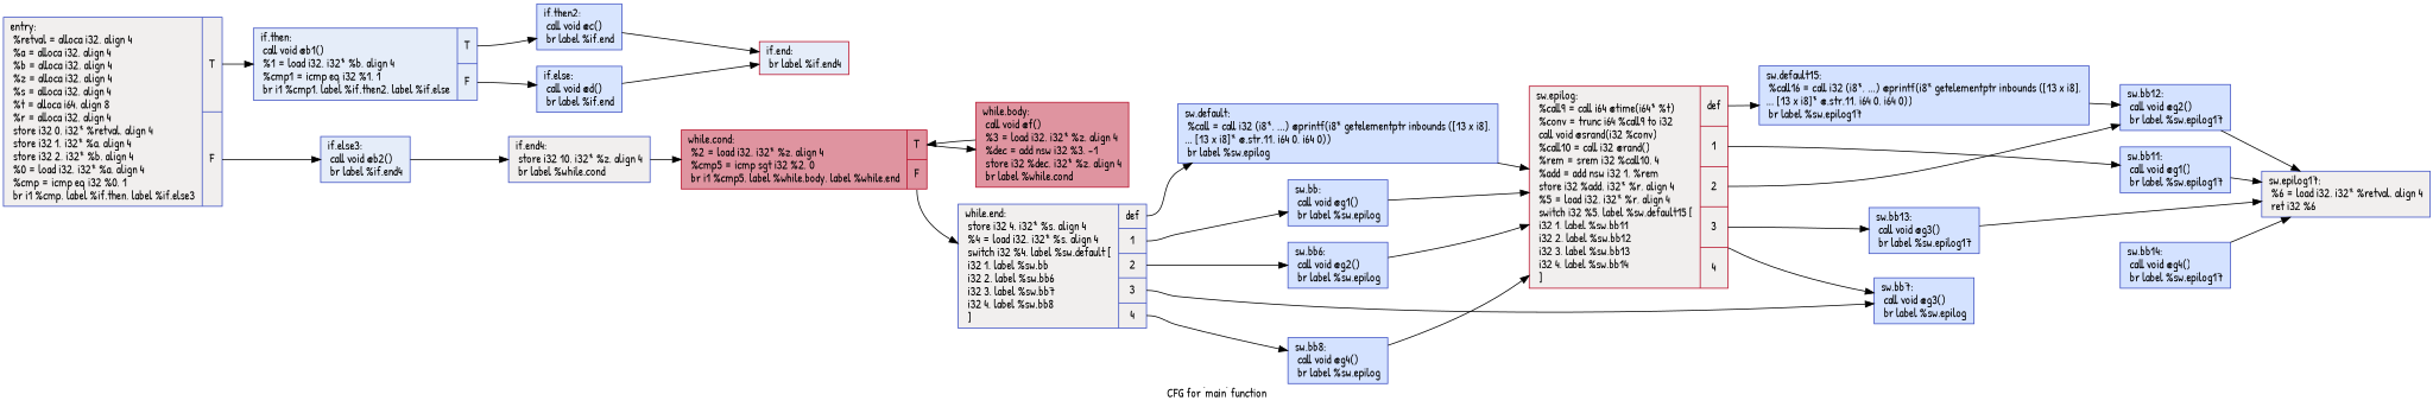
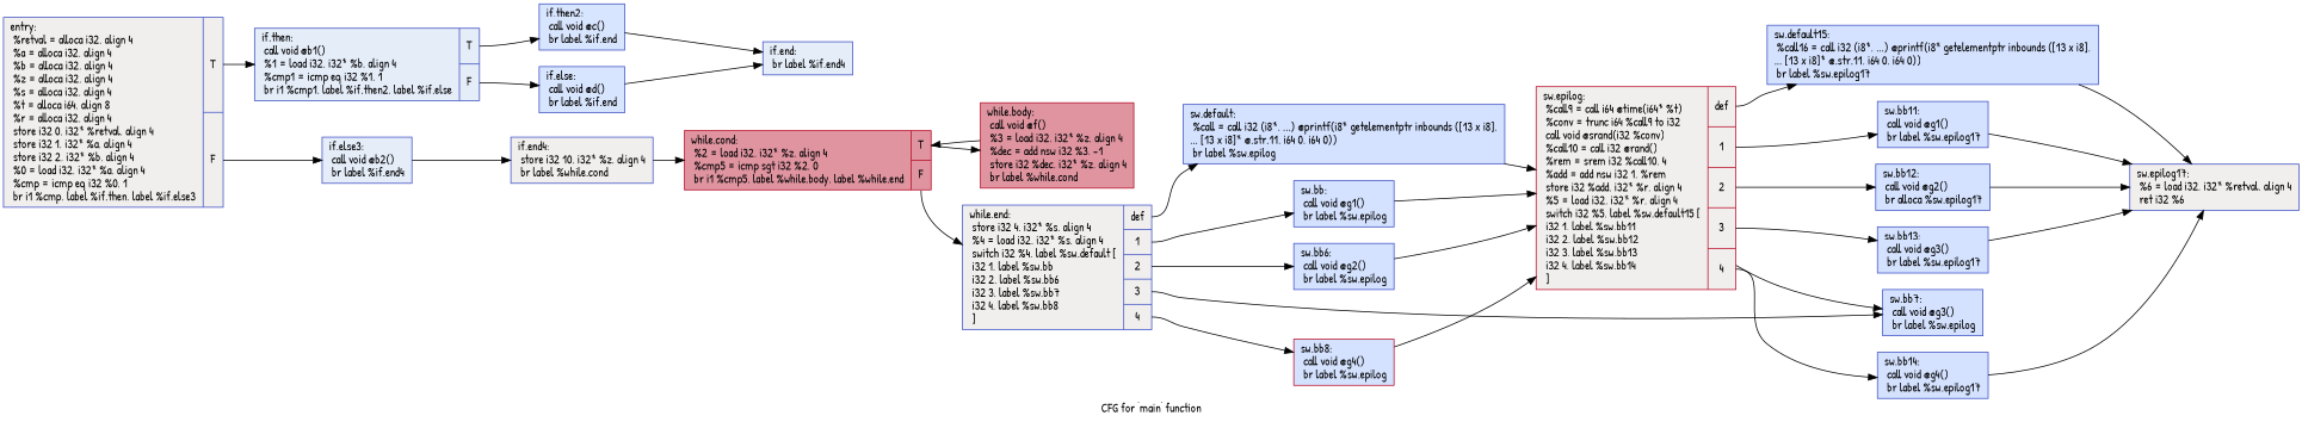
  digraph {
    fontname="Patrick Hand"
    label="CFG for 'main' function"
    rankdir=LR
    node [color="#3d50c3ff" fillcolor="#9ebeff70" fontname="Patrick Hand" shape=record style=filled]
    edge [fontname="Patrick Hand"]
    n1 [fillcolor="#e0dbd870" label="{entry:\l  %retval = alloca i32, align 4\l  %a = alloca i32, align 4\l  %b = alloca i32, align 4\l  %z = alloca i32, align 4\l  %s = alloca i32, align 4\l  %t = alloca i64, align 8\l  %r = alloca i32, align 4\l  store i32 0, i32* %retval, align 4\l  store i32 1, i32* %a, align 4\l  store i32 2, i32* %b, align 4\l  %0 = load i32, i32* %a, align 4\l  %cmp = icmp eq i32 %0, 1\l  br i1 %cmp, label %if.then, label %if.else3\l|{<s0>T|<s1>F}}"]
    n2 [fillcolor="#c5d6f270" label="{if.then:                                          \l  call void @b1()\l  %1 = load i32, i32* %b, align 4\l  %cmp1 = icmp eq i32 %1, 1\l  br i1 %cmp1, label %if.then2, label %if.else\l|{<s0>T|<s1>F}}"]
    n3 [fillcolor="#c5d6f270" label="{if.else3:                                         \l  call void @b2()\l  br label %if.end4\l}"]
    n4 [fillcolor="#a7c5fe70" label="{if.then2:                                         \l  call void @c()\l  br label %if.end\l}"]
    n5 [fillcolor="#a7c5fe70" label="{if.else:                                          \l  call void @d()\l  br label %if.end\l}"]
    n6 [fillcolor="#e0dbd870" label="{if.end4:                                          \l  store i32 10, i32* %z, align 4\l  br label %while.cond\l}"]
-   n7 [color="#b70d28ff" fillcolor="#c5d6f270" label="{if.end:                                           \l  br label %if.end4\l}"]
+   n7 [fillcolor="#c5d6f270" label="{if.end:                                           \l  br label %if.end4\l}"]
    n8 [color="#b70d28ff" fillcolor="#b70d2870" label="{while.cond:                                       \l  %2 = load i32, i32* %z, align 4\l  %cmp5 = icmp sgt i32 %2, 0\l  br i1 %cmp5, label %while.body, label %while.end\l|{<s0>T|<s1>F}}"]
    n9 [color="#b70d28ff" fillcolor="#b70d2870" label="{while.body:                                       \l  call void @f()\l  %3 = load i32, i32* %z, align 4\l  %dec = add nsw i32 %3, -1\l  store i32 %dec, i32* %z, align 4\l  br label %while.cond\l}"]
    n10 [fillcolor="#e0dbd870" label="{while.end:                                        \l  store i32 4, i32* %s, align 4\l  %4 = load i32, i32* %s, align 4\l  switch i32 %4, label %sw.default [\l    i32 1, label %sw.bb\l    i32 2, label %sw.bb6\l    i32 3, label %sw.bb7\l    i32 4, label %sw.bb8\l  ]\l|{<s0>def|<s1>1|<s2>2|<s3>3|<s4>4}}"]
    n11 [label="{sw.default:                                       \l  %call = call i32 (i8*, ...) @printf(i8* getelementptr inbounds ([13 x i8],\l... [13 x i8]* @.str.11, i64 0, i64 0))\l  br label %sw.epilog\l}"]
    n12 [label="{sw.bb:                                            \l  call void @g1()\l  br label %sw.epilog\l}"]
    n13 [label="{sw.bb6:                                           \l  call void @g2()\l  br label %sw.epilog\l}"]
    n14 [label="{sw.bb7:                                           \l  call void @g3()\l  br label %sw.epilog\l}"]
-   n15 [label="{sw.bb8:                                           \l  call void @g4()\l  br label %sw.epilog\l}"]
+   n15 [color="#b70d28ff" label="{sw.bb8:                                           \l  call void @g4()\l  br label %sw.epilog\l}"]
    n16 [color="#b70d28ff" fillcolor="#e0dbd870" label="{sw.epilog:                                        \l  %call9 = call i64 @time(i64* %t)\l  %conv = trunc i64 %call9 to i32\l  call void @srand(i32 %conv)\l  %call10 = call i32 @rand()\l  %rem = srem i32 %call10, 4\l  %add = add nsw i32 1, %rem\l  store i32 %add, i32* %r, align 4\l  %5 = load i32, i32* %r, align 4\l  switch i32 %5, label %sw.default15 [\l    i32 1, label %sw.bb11\l    i32 2, label %sw.bb12\l    i32 3, label %sw.bb13\l    i32 4, label %sw.bb14\l  ]\l|{<s0>def|<s1>1|<s2>2|<s3>3|<s4>4}}"]
    n17 [label="{sw.default15:                                     \l  %call16 = call i32 (i8*, ...) @printf(i8* getelementptr inbounds ([13 x i8],\l... [13 x i8]* @.str.11, i64 0, i64 0))\l  br label %sw.epilog17\l}"]
    n18 [label="{sw.bb11:                                          \l  call void @g1()\l  br label %sw.epilog17\l}"]
-   n19 [label="{sw.bb12:                                          \l  call void @g2()\l  br label %sw.epilog17\l}"]
+   n19 [label="{sw.bb12:                                          \l  call void @g2()\l  br alloca %sw.epilog17\l}"]
    n20 [label="{sw.bb13:                                          \l  call void @g3()\l  br label %sw.epilog17\l}"]
    n21 [label="{sw.bb14:                                          \l  call void @g4()\l  br label %sw.epilog17\l}"]
    n22 [fillcolor="#e0dbd870" label="{sw.epilog17:                                      \l  %6 = load i32, i32* %retval, align 4\l  ret i32 %6\l}"]
    n1 -> n2 [tailport=s0]
    n1 -> n3 [tailport=s1]
    n2 -> n4 [tailport=s0]
    n2 -> n5 [tailport=s1]
    n3 -> n6
    n4 -> n7
    n5 -> n7
    n6 -> n8
    n8 -> n9 [tailport=s0]
    n8 -> n10 [tailport=s1]
    n9 -> n8
    n10 -> n11 [tailport=s0]
    n10 -> n12 [tailport=s1]
    n10 -> n13 [tailport=s2]
    n10 -> n14 [tailport=s3]
    n10 -> n15 [tailport=s4]
    n11 -> n16
    n12 -> n16
    n13 -> n16
    n15 -> n16
    n16 -> n14
    n16 -> n17 [tailport=s0]
    n16 -> n18 [tailport=s1]
    n16 -> n19 [tailport=s2]
    n16 -> n20 [tailport=s3]
-   n17 -> n19
+   n16 -> n21 [tailport=s4]
+   n17 -> n22
    n18 -> n22
    n19 -> n22
    n20 -> n22
    n21 -> n22
  }
